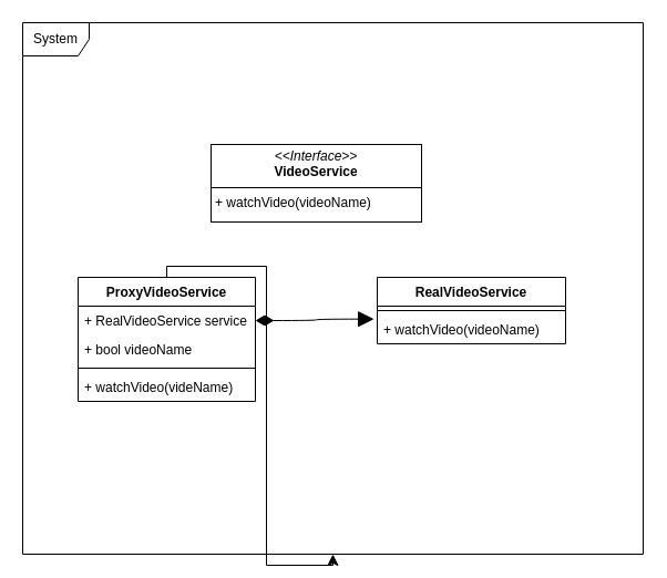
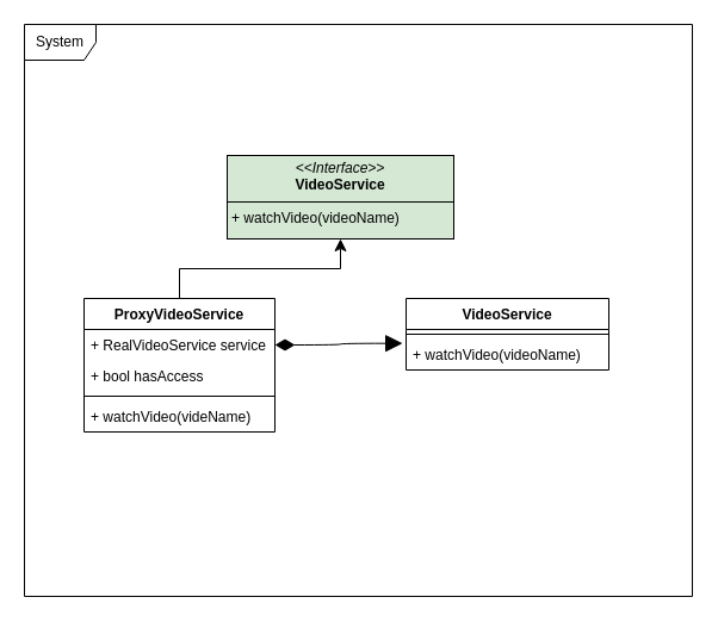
  <mxCell id="0" />
  <mxCell id="1" parent="0" />
  <mxCell id="2" value="System" style="shape=umlFrame;whiteSpace=wrap;html=1;pointerEvents=0;" parent="1" vertex="1"><mxGeometry x="20" y="20" width="560" height="480" as="geometry" /></mxCell>
- <mxCell id="3" value="&lt;p style=&quot;margin:0px;margin-top:4px;text-align:center;&quot;&gt;&lt;i&gt;&amp;lt;&amp;lt;Interface&amp;gt;&amp;gt;&lt;/i&gt;&lt;br&gt;&lt;b&gt;VideoService&lt;/b&gt;&lt;/p&gt;&lt;hr size=&quot;1&quot; style=&quot;border-style:solid;&quot;&gt;&lt;p style=&quot;margin:0px;margin-left:4px;&quot;&gt;&lt;/p&gt;&lt;p style=&quot;margin:0px;margin-left:4px;&quot;&gt;+ watchVideo(videoName)&lt;/p&gt;" style="verticalAlign=top;align=left;overflow=fill;html=1;whiteSpace=wrap;" parent="1" vertex="1"><mxGeometry x="190" y="130" width="190" height="70" as="geometry" /></mxCell>
+ <mxCell id="3" value="&lt;p style=&quot;margin:0px;margin-top:4px;text-align:center;&quot;&gt;&lt;i&gt;&amp;lt;&amp;lt;Interface&amp;gt;&amp;gt;&lt;/i&gt;&lt;br&gt;&lt;b&gt;VideoService&lt;/b&gt;&lt;/p&gt;&lt;hr size=&quot;1&quot; style=&quot;border-style:solid;&quot;&gt;&lt;p style=&quot;margin:0px;margin-left:4px;&quot;&gt;&lt;/p&gt;&lt;p style=&quot;margin:0px;margin-left:4px;&quot;&gt;+ watchVideo(videoName)&lt;/p&gt;" style="verticalAlign=top;align=left;overflow=fill;html=1;whiteSpace=wrap;fillColor=#d5e8d4;" parent="1" vertex="1"><mxGeometry x="190" y="130" width="190" height="70" as="geometry" /></mxCell>
  <mxCell id="4" value="ProxyVideoService" style="swimlane;fontStyle=1;align=center;verticalAlign=top;childLayout=stackLayout;horizontal=1;startSize=26;horizontalStack=0;resizeParent=1;resizeParentMax=0;resizeLast=0;collapsible=1;marginBottom=0;whiteSpace=wrap;html=1;" parent="1" vertex="1"><mxGeometry x="70" y="250" width="160" height="112" as="geometry" /></mxCell>
  <mxCell id="5" value="+ RealVideoService service" style="text;strokeColor=none;fillColor=none;align=left;verticalAlign=top;spacingLeft=4;spacingRight=4;overflow=hidden;rotatable=0;points=[[0,0.5],[1,0.5]];portConstraint=eastwest;whiteSpace=wrap;html=1;" parent="4" vertex="1"><mxGeometry y="26" width="160" height="26" as="geometry" /></mxCell>
- <mxCell id="6" value="+ bool videoName" style="text;strokeColor=none;fillColor=none;align=left;verticalAlign=top;spacingLeft=4;spacingRight=4;overflow=hidden;rotatable=0;points=[[0,0.5],[1,0.5]];portConstraint=eastwest;whiteSpace=wrap;html=1;" vertex="1" parent="4"><mxGeometry y="52" width="160" height="26" as="geometry" /></mxCell>
+ <mxCell id="6" value="+ bool hasAccess" style="text;strokeColor=none;fillColor=none;align=left;verticalAlign=top;spacingLeft=4;spacingRight=4;overflow=hidden;rotatable=0;points=[[0,0.5],[1,0.5]];portConstraint=eastwest;whiteSpace=wrap;html=1;" vertex="1" parent="4"><mxGeometry y="52" width="160" height="26" as="geometry" /></mxCell>
  <mxCell id="7" value="" style="line;strokeWidth=1;fillColor=none;align=left;verticalAlign=middle;spacingTop=-1;spacingLeft=3;spacingRight=3;rotatable=0;labelPosition=right;points=[];portConstraint=eastwest;strokeColor=inherit;" parent="4" vertex="1"><mxGeometry y="78" width="160" height="8" as="geometry" /></mxCell>
  <mxCell id="8" value="+ watchVideo(videName)" style="text;strokeColor=none;fillColor=none;align=left;verticalAlign=top;spacingLeft=4;spacingRight=4;overflow=hidden;rotatable=0;points=[[0,0.5],[1,0.5]];portConstraint=eastwest;whiteSpace=wrap;html=1;" parent="4" vertex="1"><mxGeometry y="86" width="160" height="26" as="geometry" /></mxCell>
- <mxCell id="9" value="RealVideoService" style="swimlane;fontStyle=1;align=center;verticalAlign=top;childLayout=stackLayout;horizontal=1;startSize=26;horizontalStack=0;resizeParent=1;resizeParentMax=0;resizeLast=0;collapsible=1;marginBottom=0;whiteSpace=wrap;html=1;" parent="1" vertex="1"><mxGeometry x="340" y="250" width="170" height="60" as="geometry" /></mxCell>
+ <mxCell id="9" value="VideoService" style="swimlane;fontStyle=1;align=center;verticalAlign=top;childLayout=stackLayout;horizontal=1;startSize=26;horizontalStack=0;resizeParent=1;resizeParentMax=0;resizeLast=0;collapsible=1;marginBottom=0;whiteSpace=wrap;html=1;" parent="1" vertex="1"><mxGeometry x="340" y="250" width="170" height="60" as="geometry" /></mxCell>
  <mxCell id="10" value="" style="line;strokeWidth=1;fillColor=none;align=left;verticalAlign=middle;spacingTop=-1;spacingLeft=3;spacingRight=3;rotatable=0;labelPosition=right;points=[];portConstraint=eastwest;strokeColor=inherit;" parent="9" vertex="1"><mxGeometry y="26" width="170" height="8" as="geometry" /></mxCell>
  <mxCell id="11" value="+ watchVideo(videoName)" style="text;strokeColor=none;fillColor=none;align=left;verticalAlign=top;spacingLeft=4;spacingRight=4;overflow=hidden;rotatable=0;points=[[0,0.5],[1,0.5]];portConstraint=eastwest;whiteSpace=wrap;html=1;" parent="9" vertex="1"><mxGeometry y="34" width="170" height="26" as="geometry" /></mxCell>
- <mxCell id="12" value="" style="endArrow=classic;html=1;rounded=0;fontSize=12;startSize=8;endSize=8;exitX=0.5;exitY=0;exitDx=0;exitDy=0;edgeStyle=orthogonalEdgeStyle;" edge="1" parent="1" source="4" target="2"><mxGeometry width="50" height="50" relative="1" as="geometry"><mxPoint x="220" y="270" as="sourcePoint" /><mxPoint x="270" y="220" as="targetPoint" /></mxGeometry></mxCell>
+ <mxCell id="12" value="" style="endArrow=classic;html=1;rounded=0;fontSize=12;startSize=8;endSize=8;exitX=0.5;exitY=0;exitDx=0;exitDy=0;edgeStyle=orthogonalEdgeStyle;entryX=0.5;entryY=1;entryDx=0;entryDy=0;" edge="1" parent="1" source="4" target="3"><mxGeometry width="50" height="50" relative="1" as="geometry"><mxPoint x="220" y="270" as="sourcePoint" /><mxPoint x="270" y="220" as="targetPoint" /></mxGeometry></mxCell>
  <mxCell id="13" value="" style="endArrow=block;html=1;endSize=12;startArrow=diamondThin;startSize=14;startFill=1;edgeStyle=orthogonalEdgeStyle;align=left;verticalAlign=bottom;rounded=0;fontSize=12;curved=1;entryX=-0.017;entryY=0.141;entryDx=0;entryDy=0;entryPerimeter=0;exitX=1;exitY=0.5;exitDx=0;exitDy=0;" edge="1" parent="1" source="5" target="11"><mxGeometry x="-1" y="3" relative="1" as="geometry"><mxPoint x="220" y="290" as="sourcePoint" /><mxPoint x="380" y="290" as="targetPoint" /><Array as="points"><mxPoint x="285" y="289" /><mxPoint x="285" y="288" /></Array></mxGeometry></mxCell>
